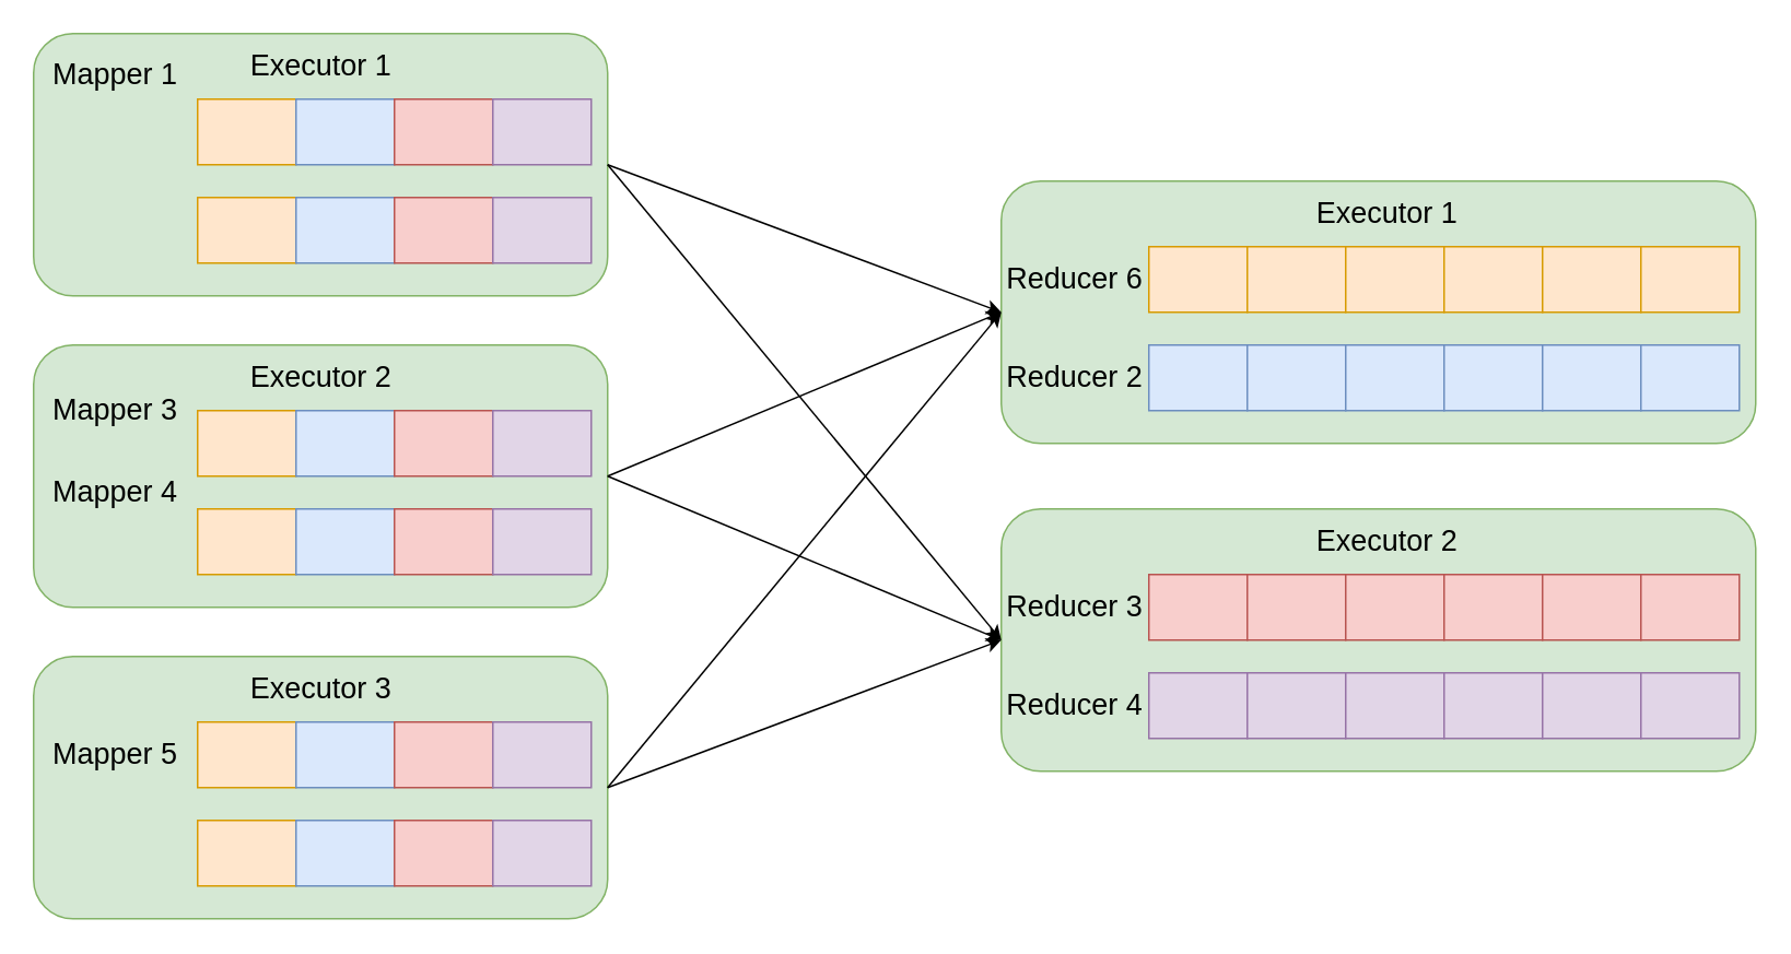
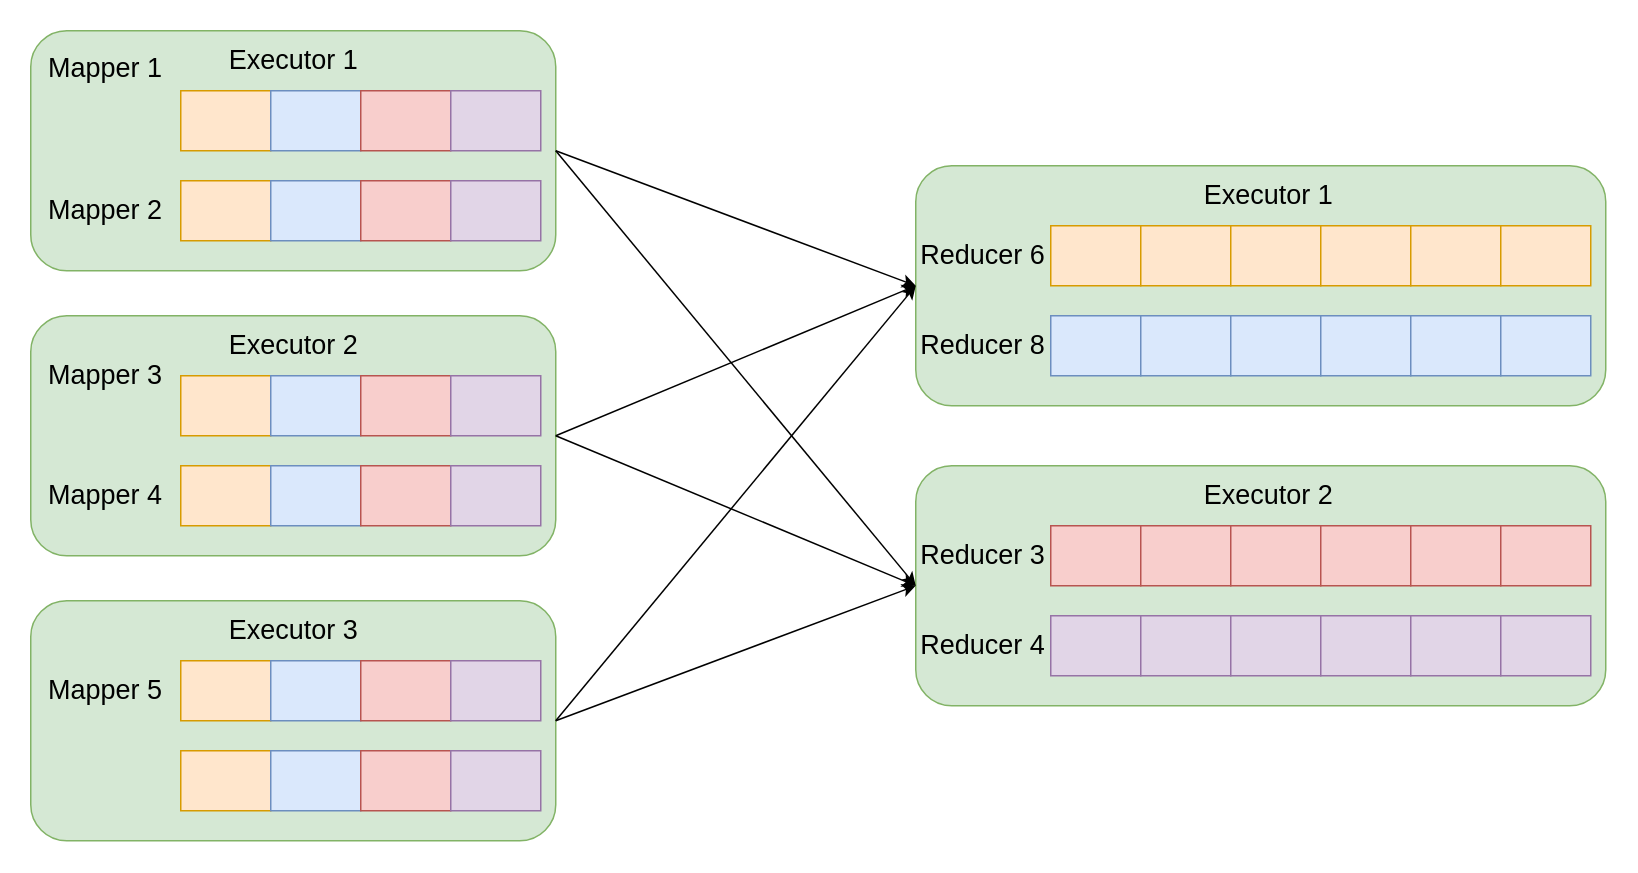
  <mxCell id="0" />
  <mxCell id="1" parent="0" />
  <mxCell id="2" value="" style="rounded=1;whiteSpace=wrap;html=1;fillColor=#d5e8d4;strokeColor=#82b366;" vertex="1" parent="1"><mxGeometry x="20" y="20" width="350" height="160" as="geometry" /></mxCell>
  <mxCell id="3" value="&lt;font style=&quot;font-size: 18px&quot;&gt;Mapper 1&lt;/font&gt;" style="text;html=1;strokeColor=none;fillColor=none;align=center;verticalAlign=middle;whiteSpace=wrap;rounded=0;" vertex="1" parent="1"><mxGeometry x="30" y="35" width="80" height="20" as="geometry" /></mxCell>
+ <mxCell id="4" value="&lt;font style=&quot;font-size: 18px&quot;&gt;Mapper 2&lt;/font&gt;" style="text;html=1;strokeColor=none;fillColor=none;align=center;verticalAlign=middle;whiteSpace=wrap;rounded=0;" vertex="1" parent="1"><mxGeometry x="30" y="130" width="80" height="20" as="geometry" /></mxCell>
  <mxCell id="5" value="&lt;font style=&quot;font-size: 18px&quot;&gt;Executor 1&lt;/font&gt;" style="text;html=1;strokeColor=none;fillColor=none;align=center;verticalAlign=middle;whiteSpace=wrap;rounded=0;" vertex="1" parent="1"><mxGeometry x="142.5" y="30" width="105" height="20" as="geometry" /></mxCell>
  <mxCell id="6" value="" style="rounded=0;whiteSpace=wrap;html=1;fillColor=#ffe6cc;strokeColor=#d79b00;" vertex="1" parent="1"><mxGeometry x="120" y="60" width="60" height="40" as="geometry" /></mxCell>
  <mxCell id="7" value="" style="rounded=0;whiteSpace=wrap;html=1;fillColor=#dae8fc;strokeColor=#6c8ebf;" vertex="1" parent="1"><mxGeometry x="180" y="60" width="60" height="40" as="geometry" /></mxCell>
  <mxCell id="8" value="" style="rounded=0;whiteSpace=wrap;html=1;fillColor=#f8cecc;strokeColor=#b85450;" vertex="1" parent="1"><mxGeometry x="240" y="60" width="60" height="40" as="geometry" /></mxCell>
  <mxCell id="9" value="" style="rounded=0;whiteSpace=wrap;html=1;fillColor=#e1d5e7;strokeColor=#9673a6;" vertex="1" parent="1"><mxGeometry x="300" y="60" width="60" height="40" as="geometry" /></mxCell>
  <mxCell id="10" value="" style="rounded=0;whiteSpace=wrap;html=1;fillColor=#ffe6cc;strokeColor=#d79b00;" vertex="1" parent="1"><mxGeometry x="120" y="120" width="60" height="40" as="geometry" /></mxCell>
  <mxCell id="11" value="" style="rounded=0;whiteSpace=wrap;html=1;fillColor=#dae8fc;strokeColor=#6c8ebf;" vertex="1" parent="1"><mxGeometry x="180" y="120" width="60" height="40" as="geometry" /></mxCell>
  <mxCell id="12" value="" style="rounded=0;whiteSpace=wrap;html=1;fillColor=#f8cecc;strokeColor=#b85450;" vertex="1" parent="1"><mxGeometry x="240" y="120" width="60" height="40" as="geometry" /></mxCell>
  <mxCell id="13" value="" style="rounded=0;whiteSpace=wrap;html=1;fillColor=#e1d5e7;strokeColor=#9673a6;" vertex="1" parent="1"><mxGeometry x="300" y="120" width="60" height="40" as="geometry" /></mxCell>
  <mxCell id="14" value="" style="rounded=1;whiteSpace=wrap;html=1;fillColor=#d5e8d4;strokeColor=#82b366;" vertex="1" parent="1"><mxGeometry x="20" y="210" width="350" height="160" as="geometry" /></mxCell>
  <mxCell id="15" value="&lt;font style=&quot;font-size: 18px&quot;&gt;Mapper 3&lt;/font&gt;" style="text;html=1;strokeColor=none;fillColor=none;align=center;verticalAlign=middle;whiteSpace=wrap;rounded=0;" vertex="1" parent="1"><mxGeometry x="30" y="240" width="80" height="20" as="geometry" /></mxCell>
- <mxCell id="16" value="&lt;font style=&quot;font-size: 18px&quot;&gt;Mapper 4&lt;/font&gt;" style="text;html=1;strokeColor=none;fillColor=none;align=center;verticalAlign=middle;whiteSpace=wrap;rounded=0;" vertex="1" parent="1"><mxGeometry x="30" y="290" width="80" height="20" as="geometry" /></mxCell>
+ <mxCell id="16" value="&lt;font style=&quot;font-size: 18px&quot;&gt;Mapper 4&lt;/font&gt;" style="text;html=1;strokeColor=none;fillColor=none;align=center;verticalAlign=middle;whiteSpace=wrap;rounded=0;" vertex="1" parent="1"><mxGeometry x="30" y="320" width="80" height="20" as="geometry" /></mxCell>
  <mxCell id="17" value="&lt;font style=&quot;font-size: 18px&quot;&gt;Executor 2&lt;/font&gt;" style="text;html=1;strokeColor=none;fillColor=none;align=center;verticalAlign=middle;whiteSpace=wrap;rounded=0;" vertex="1" parent="1"><mxGeometry x="142.5" y="220" width="105" height="20" as="geometry" /></mxCell>
  <mxCell id="18" value="" style="rounded=0;whiteSpace=wrap;html=1;fillColor=#ffe6cc;strokeColor=#d79b00;" vertex="1" parent="1"><mxGeometry x="120" y="250" width="60" height="40" as="geometry" /></mxCell>
  <mxCell id="19" value="" style="rounded=0;whiteSpace=wrap;html=1;fillColor=#dae8fc;strokeColor=#6c8ebf;" vertex="1" parent="1"><mxGeometry x="180" y="250" width="60" height="40" as="geometry" /></mxCell>
  <mxCell id="20" value="" style="rounded=0;whiteSpace=wrap;html=1;fillColor=#f8cecc;strokeColor=#b85450;" vertex="1" parent="1"><mxGeometry x="240" y="250" width="60" height="40" as="geometry" /></mxCell>
  <mxCell id="21" value="" style="rounded=0;whiteSpace=wrap;html=1;fillColor=#e1d5e7;strokeColor=#9673a6;" vertex="1" parent="1"><mxGeometry x="300" y="250" width="60" height="40" as="geometry" /></mxCell>
  <mxCell id="22" value="" style="rounded=0;whiteSpace=wrap;html=1;fillColor=#ffe6cc;strokeColor=#d79b00;" vertex="1" parent="1"><mxGeometry x="120" y="310" width="60" height="40" as="geometry" /></mxCell>
  <mxCell id="23" value="" style="rounded=0;whiteSpace=wrap;html=1;fillColor=#dae8fc;strokeColor=#6c8ebf;" vertex="1" parent="1"><mxGeometry x="180" y="310" width="60" height="40" as="geometry" /></mxCell>
  <mxCell id="24" value="" style="rounded=0;whiteSpace=wrap;html=1;fillColor=#f8cecc;strokeColor=#b85450;" vertex="1" parent="1"><mxGeometry x="240" y="310" width="60" height="40" as="geometry" /></mxCell>
  <mxCell id="25" value="" style="rounded=0;whiteSpace=wrap;html=1;fillColor=#e1d5e7;strokeColor=#9673a6;" vertex="1" parent="1"><mxGeometry x="300" y="310" width="60" height="40" as="geometry" /></mxCell>
  <mxCell id="26" value="" style="rounded=1;whiteSpace=wrap;html=1;fillColor=#d5e8d4;strokeColor=#82b366;" vertex="1" parent="1"><mxGeometry x="20" y="400" width="350" height="160" as="geometry" /></mxCell>
  <mxCell id="27" value="&lt;font style=&quot;font-size: 18px&quot;&gt;Mapper 5&lt;/font&gt;" style="text;html=1;strokeColor=none;fillColor=none;align=center;verticalAlign=middle;whiteSpace=wrap;rounded=0;" vertex="1" parent="1"><mxGeometry x="30" y="450" width="80" height="20" as="geometry" /></mxCell>
  <mxCell id="28" value="&lt;font style=&quot;font-size: 18px&quot;&gt;Executor 3&lt;/font&gt;" style="text;html=1;strokeColor=none;fillColor=none;align=center;verticalAlign=middle;whiteSpace=wrap;rounded=0;" vertex="1" parent="1"><mxGeometry x="142.5" y="410" width="105" height="20" as="geometry" /></mxCell>
  <mxCell id="29" value="" style="rounded=0;whiteSpace=wrap;html=1;fillColor=#ffe6cc;strokeColor=#d79b00;" vertex="1" parent="1"><mxGeometry x="120" y="440" width="60" height="40" as="geometry" /></mxCell>
  <mxCell id="30" value="" style="rounded=0;whiteSpace=wrap;html=1;fillColor=#dae8fc;strokeColor=#6c8ebf;" vertex="1" parent="1"><mxGeometry x="180" y="440" width="60" height="40" as="geometry" /></mxCell>
  <mxCell id="31" value="" style="rounded=0;whiteSpace=wrap;html=1;fillColor=#f8cecc;strokeColor=#b85450;" vertex="1" parent="1"><mxGeometry x="240" y="440" width="60" height="40" as="geometry" /></mxCell>
  <mxCell id="32" value="" style="rounded=0;whiteSpace=wrap;html=1;fillColor=#e1d5e7;strokeColor=#9673a6;" vertex="1" parent="1"><mxGeometry x="300" y="440" width="60" height="40" as="geometry" /></mxCell>
  <mxCell id="33" value="" style="rounded=0;whiteSpace=wrap;html=1;fillColor=#ffe6cc;strokeColor=#d79b00;" vertex="1" parent="1"><mxGeometry x="120" y="500" width="60" height="40" as="geometry" /></mxCell>
  <mxCell id="34" value="" style="rounded=0;whiteSpace=wrap;html=1;fillColor=#dae8fc;strokeColor=#6c8ebf;" vertex="1" parent="1"><mxGeometry x="180" y="500" width="60" height="40" as="geometry" /></mxCell>
  <mxCell id="35" value="" style="rounded=0;whiteSpace=wrap;html=1;fillColor=#f8cecc;strokeColor=#b85450;" vertex="1" parent="1"><mxGeometry x="240" y="500" width="60" height="40" as="geometry" /></mxCell>
  <mxCell id="36" value="" style="rounded=0;whiteSpace=wrap;html=1;fillColor=#e1d5e7;strokeColor=#9673a6;" vertex="1" parent="1"><mxGeometry x="300" y="500" width="60" height="40" as="geometry" /></mxCell>
  <mxCell id="37" value="" style="rounded=1;whiteSpace=wrap;html=1;fillColor=#d5e8d4;strokeColor=#82b366;" vertex="1" parent="1"><mxGeometry x="610" y="110" width="460" height="160" as="geometry" /></mxCell>
  <mxCell id="38" value="&lt;font style=&quot;font-size: 18px&quot;&gt;Executor 1&lt;/font&gt;" style="text;html=1;strokeColor=none;fillColor=none;align=center;verticalAlign=middle;whiteSpace=wrap;rounded=0;" vertex="1" parent="1"><mxGeometry x="792.5" y="120" width="105" height="20" as="geometry" /></mxCell>
  <mxCell id="39" value="" style="rounded=0;whiteSpace=wrap;html=1;fillColor=#ffe6cc;strokeColor=#d79b00;" vertex="1" parent="1"><mxGeometry x="700" y="150" width="60" height="40" as="geometry" /></mxCell>
  <mxCell id="40" value="" style="rounded=0;whiteSpace=wrap;html=1;fillColor=#ffe6cc;strokeColor=#d79b00;" vertex="1" parent="1"><mxGeometry x="760" y="150" width="60" height="40" as="geometry" /></mxCell>
  <mxCell id="41" value="" style="rounded=0;whiteSpace=wrap;html=1;fillColor=#ffe6cc;strokeColor=#d79b00;" vertex="1" parent="1"><mxGeometry x="820" y="150" width="60" height="40" as="geometry" /></mxCell>
  <mxCell id="42" value="" style="rounded=0;whiteSpace=wrap;html=1;fillColor=#ffe6cc;strokeColor=#d79b00;" vertex="1" parent="1"><mxGeometry x="880" y="150" width="60" height="40" as="geometry" /></mxCell>
  <mxCell id="43" value="" style="rounded=0;whiteSpace=wrap;html=1;fillColor=#ffe6cc;strokeColor=#d79b00;" vertex="1" parent="1"><mxGeometry x="940" y="150" width="60" height="40" as="geometry" /></mxCell>
  <mxCell id="44" value="" style="rounded=0;whiteSpace=wrap;html=1;fillColor=#ffe6cc;strokeColor=#d79b00;" vertex="1" parent="1"><mxGeometry x="1000" y="150" width="60" height="40" as="geometry" /></mxCell>
  <mxCell id="45" value="&lt;span style=&quot;font-size: 18px&quot;&gt;Reducer 6&lt;/span&gt;" style="text;html=1;strokeColor=none;fillColor=none;align=center;verticalAlign=middle;whiteSpace=wrap;rounded=0;" vertex="1" parent="1"><mxGeometry x="610" y="160" width="90" height="20" as="geometry" /></mxCell>
  <mxCell id="46" value="" style="rounded=0;whiteSpace=wrap;html=1;fillColor=#dae8fc;strokeColor=#6c8ebf;" vertex="1" parent="1"><mxGeometry x="700" y="210" width="60" height="40" as="geometry" /></mxCell>
  <mxCell id="47" value="" style="rounded=0;whiteSpace=wrap;html=1;fillColor=#dae8fc;strokeColor=#6c8ebf;" vertex="1" parent="1"><mxGeometry x="760" y="210" width="60" height="40" as="geometry" /></mxCell>
  <mxCell id="48" value="" style="rounded=0;whiteSpace=wrap;html=1;fillColor=#dae8fc;strokeColor=#6c8ebf;" vertex="1" parent="1"><mxGeometry x="820" y="210" width="60" height="40" as="geometry" /></mxCell>
  <mxCell id="49" value="" style="rounded=0;whiteSpace=wrap;html=1;fillColor=#dae8fc;strokeColor=#6c8ebf;" vertex="1" parent="1"><mxGeometry x="880" y="210" width="60" height="40" as="geometry" /></mxCell>
  <mxCell id="50" value="" style="rounded=0;whiteSpace=wrap;html=1;fillColor=#dae8fc;strokeColor=#6c8ebf;" vertex="1" parent="1"><mxGeometry x="940" y="210" width="60" height="40" as="geometry" /></mxCell>
  <mxCell id="51" value="" style="rounded=0;whiteSpace=wrap;html=1;fillColor=#dae8fc;strokeColor=#6c8ebf;" vertex="1" parent="1"><mxGeometry x="1000" y="210" width="60" height="40" as="geometry" /></mxCell>
- <mxCell id="52" value="&lt;span style=&quot;font-size: 18px&quot;&gt;Reducer 2&lt;/span&gt;" style="text;html=1;strokeColor=none;fillColor=none;align=center;verticalAlign=middle;whiteSpace=wrap;rounded=0;" vertex="1" parent="1"><mxGeometry x="610" y="220" width="90" height="20" as="geometry" /></mxCell>
+ <mxCell id="52" value="&lt;span style=&quot;font-size: 18px&quot;&gt;Reducer 8&lt;/span&gt;" style="text;html=1;strokeColor=none;fillColor=none;align=center;verticalAlign=middle;whiteSpace=wrap;rounded=0;" vertex="1" parent="1"><mxGeometry x="610" y="220" width="90" height="20" as="geometry" /></mxCell>
  <mxCell id="53" value="" style="rounded=1;whiteSpace=wrap;html=1;fillColor=#d5e8d4;strokeColor=#82b366;" vertex="1" parent="1"><mxGeometry x="610" y="310" width="460" height="160" as="geometry" /></mxCell>
  <mxCell id="54" value="&lt;font style=&quot;font-size: 18px&quot;&gt;Executor 2&lt;/font&gt;" style="text;html=1;strokeColor=none;fillColor=none;align=center;verticalAlign=middle;whiteSpace=wrap;rounded=0;" vertex="1" parent="1"><mxGeometry x="792.5" y="320" width="105" height="20" as="geometry" /></mxCell>
  <mxCell id="55" value="" style="rounded=0;whiteSpace=wrap;html=1;fillColor=#f8cecc;strokeColor=#b85450;" vertex="1" parent="1"><mxGeometry x="700" y="350" width="60" height="40" as="geometry" /></mxCell>
  <mxCell id="56" value="" style="rounded=0;whiteSpace=wrap;html=1;fillColor=#f8cecc;strokeColor=#b85450;" vertex="1" parent="1"><mxGeometry x="760" y="350" width="60" height="40" as="geometry" /></mxCell>
  <mxCell id="57" value="" style="rounded=0;whiteSpace=wrap;html=1;fillColor=#f8cecc;strokeColor=#b85450;" vertex="1" parent="1"><mxGeometry x="820" y="350" width="60" height="40" as="geometry" /></mxCell>
  <mxCell id="58" value="" style="rounded=0;whiteSpace=wrap;html=1;fillColor=#f8cecc;strokeColor=#b85450;" vertex="1" parent="1"><mxGeometry x="880" y="350" width="60" height="40" as="geometry" /></mxCell>
  <mxCell id="59" value="" style="rounded=0;whiteSpace=wrap;html=1;fillColor=#f8cecc;strokeColor=#b85450;" vertex="1" parent="1"><mxGeometry x="940" y="350" width="60" height="40" as="geometry" /></mxCell>
  <mxCell id="60" value="" style="rounded=0;whiteSpace=wrap;html=1;fillColor=#f8cecc;strokeColor=#b85450;" vertex="1" parent="1"><mxGeometry x="1000" y="350" width="60" height="40" as="geometry" /></mxCell>
  <mxCell id="61" value="&lt;span style=&quot;font-size: 18px&quot;&gt;Reducer 3&lt;/span&gt;" style="text;html=1;strokeColor=none;fillColor=none;align=center;verticalAlign=middle;whiteSpace=wrap;rounded=0;" vertex="1" parent="1"><mxGeometry x="610" y="360" width="90" height="20" as="geometry" /></mxCell>
  <mxCell id="62" value="" style="rounded=0;whiteSpace=wrap;html=1;fillColor=#e1d5e7;strokeColor=#9673a6;" vertex="1" parent="1"><mxGeometry x="700" y="410" width="60" height="40" as="geometry" /></mxCell>
  <mxCell id="63" value="" style="rounded=0;whiteSpace=wrap;html=1;fillColor=#e1d5e7;strokeColor=#9673a6;" vertex="1" parent="1"><mxGeometry x="760" y="410" width="60" height="40" as="geometry" /></mxCell>
  <mxCell id="64" value="" style="rounded=0;whiteSpace=wrap;html=1;fillColor=#e1d5e7;strokeColor=#9673a6;" vertex="1" parent="1"><mxGeometry x="820" y="410" width="60" height="40" as="geometry" /></mxCell>
  <mxCell id="65" value="" style="rounded=0;whiteSpace=wrap;html=1;fillColor=#e1d5e7;strokeColor=#9673a6;" vertex="1" parent="1"><mxGeometry x="880" y="410" width="60" height="40" as="geometry" /></mxCell>
  <mxCell id="66" value="" style="rounded=0;whiteSpace=wrap;html=1;fillColor=#e1d5e7;strokeColor=#9673a6;" vertex="1" parent="1"><mxGeometry x="940" y="410" width="60" height="40" as="geometry" /></mxCell>
  <mxCell id="67" value="" style="rounded=0;whiteSpace=wrap;html=1;fillColor=#e1d5e7;strokeColor=#9673a6;" vertex="1" parent="1"><mxGeometry x="1000" y="410" width="60" height="40" as="geometry" /></mxCell>
  <mxCell id="68" value="&lt;span style=&quot;font-size: 18px&quot;&gt;Reducer 4&lt;/span&gt;" style="text;html=1;strokeColor=none;fillColor=none;align=center;verticalAlign=middle;whiteSpace=wrap;rounded=0;" vertex="1" parent="1"><mxGeometry x="610" y="420" width="90" height="20" as="geometry" /></mxCell>
  <mxCell id="69" value="" style="endArrow=classic;html=1;exitX=1;exitY=0.5;exitDx=0;exitDy=0;entryX=0;entryY=0.5;entryDx=0;entryDy=0;" edge="1" parent="1" source="2" target="37"><mxGeometry width="50" height="50" relative="1" as="geometry"><mxPoint x="570" y="280" as="sourcePoint" /><mxPoint x="620" y="230" as="targetPoint" /></mxGeometry></mxCell>
  <mxCell id="70" value="" style="endArrow=classic;html=1;exitX=1;exitY=0.5;exitDx=0;exitDy=0;entryX=0;entryY=0.5;entryDx=0;entryDy=0;" edge="1" parent="1" source="2" target="53"><mxGeometry width="50" height="50" relative="1" as="geometry"><mxPoint x="380" y="110" as="sourcePoint" /><mxPoint x="620" y="200" as="targetPoint" /></mxGeometry></mxCell>
  <mxCell id="71" value="" style="endArrow=classic;html=1;exitX=1;exitY=0.5;exitDx=0;exitDy=0;entryX=0;entryY=0.5;entryDx=0;entryDy=0;" edge="1" parent="1" source="14" target="37"><mxGeometry width="50" height="50" relative="1" as="geometry"><mxPoint x="360" y="185" as="sourcePoint" /><mxPoint x="600" y="275" as="targetPoint" /></mxGeometry></mxCell>
  <mxCell id="72" value="" style="endArrow=classic;html=1;exitX=1;exitY=0.5;exitDx=0;exitDy=0;" edge="1" parent="1" source="14"><mxGeometry width="50" height="50" relative="1" as="geometry"><mxPoint x="380" y="300" as="sourcePoint" /><mxPoint x="610" y="390" as="targetPoint" /></mxGeometry></mxCell>
  <mxCell id="73" value="" style="endArrow=classic;html=1;exitX=1;exitY=0.5;exitDx=0;exitDy=0;entryX=0;entryY=0.5;entryDx=0;entryDy=0;" edge="1" parent="1" source="26" target="37"><mxGeometry width="50" height="50" relative="1" as="geometry"><mxPoint x="380" y="300" as="sourcePoint" /><mxPoint x="620" y="200" as="targetPoint" /></mxGeometry></mxCell>
  <mxCell id="74" value="" style="endArrow=classic;html=1;exitX=1;exitY=0.5;exitDx=0;exitDy=0;entryX=0;entryY=0.5;entryDx=0;entryDy=0;" edge="1" parent="1" source="26" target="53"><mxGeometry width="50" height="50" relative="1" as="geometry"><mxPoint x="380" y="300" as="sourcePoint" /><mxPoint x="620" y="390" as="targetPoint" /></mxGeometry></mxCell>
